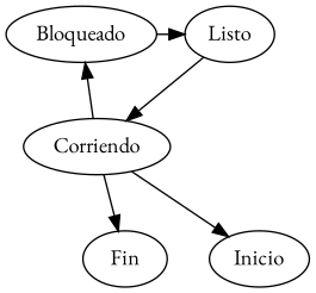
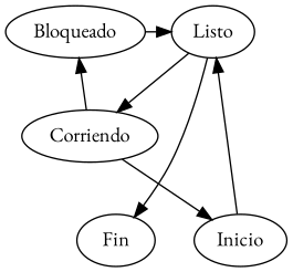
  digraph {
    fontname="EB Garamond"
    node [fontname="EB Garamond"]
    edge [fontname="EB Garamond"]
    Listo
    Bloqueado
    Inicio
    Corriendo
    Fin
    subgraph sub_1 {
      rank=same
      Listo
      Bloqueado
    }
    subgraph sub_2 {
      rank=same
      Inicio
    }
    subgraph sub_3 {
      rank=same
      Corriendo
    }
    subgraph sub_4 {
      rank=same
      Fin
    }
    Listo -> Corriendo
    Bloqueado -> Listo
+   Inicio -> Listo
    Corriendo -> Bloqueado
    Corriendo -> Inicio
-   Corriendo -> Fin
+   Listo -> Fin
  }
